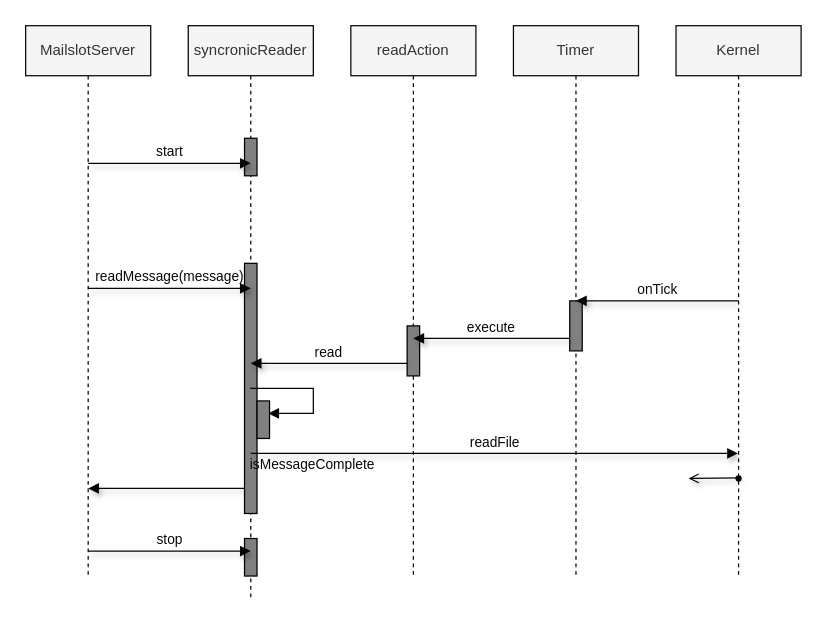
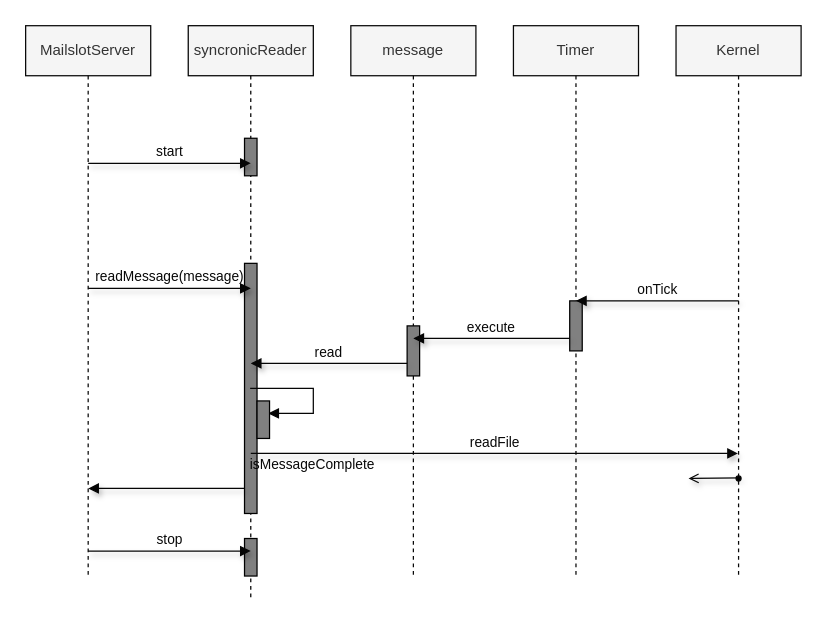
  <mxCell id="0" />
  <mxCell id="1" parent="0" />
  <mxCell id="2" value="MailslotServer" style="shape=umlLifeline;perimeter=lifelinePerimeter;whiteSpace=wrap;html=1;container=1;collapsible=0;recursiveResize=0;outlineConnect=0;fillColor=#f5f5f5;fontColor=#333333;strokeColor=#080808;" vertex="1" parent="1"><mxGeometry x="20" y="20" width="100" height="440" as="geometry" /></mxCell>
  <mxCell id="3" value="syncronicReader" style="shape=umlLifeline;perimeter=lifelinePerimeter;whiteSpace=wrap;html=1;container=1;collapsible=0;recursiveResize=0;outlineConnect=0;fillColor=#f5f5f5;fontColor=#333333;strokeColor=#000000;" vertex="1" parent="1"><mxGeometry x="150" y="20" width="100" height="460" as="geometry" /></mxCell>
  <mxCell id="4" value="" style="html=1;points=[];perimeter=orthogonalPerimeter;fillColor=#808080;" vertex="1" parent="3"><mxGeometry x="45" y="90" width="10" height="30" as="geometry" /></mxCell>
  <mxCell id="5" value="" style="html=1;points=[];perimeter=orthogonalPerimeter;fillColor=#808080;" vertex="1" parent="3"><mxGeometry x="45" y="190" width="10" height="200" as="geometry" /></mxCell>
  <mxCell id="6" value="&lt;font color=&quot;#080808&quot;&gt;start&lt;/font&gt;" style="html=1;verticalAlign=bottom;labelBackgroundColor=none;endArrow=block;endFill=1;shadow=1;strokeColor=#050505;" edge="1" parent="3"><mxGeometry width="160" relative="1" as="geometry"><mxPoint x="-80" y="110" as="sourcePoint" /><mxPoint x="50" y="110" as="targetPoint" /></mxGeometry></mxCell>
  <mxCell id="7" value="readMessage(message)" style="html=1;verticalAlign=bottom;labelBackgroundColor=none;endArrow=block;endFill=1;shadow=1;fontColor=#080808;strokeColor=#050505;" edge="1" parent="3"><mxGeometry width="160" relative="1" as="geometry"><mxPoint x="-80" y="210" as="sourcePoint" /><mxPoint x="50" y="210" as="targetPoint" /></mxGeometry></mxCell>
  <mxCell id="8" value="" style="html=1;points=[];perimeter=orthogonalPerimeter;fillColor=#808080;" vertex="1" parent="3"><mxGeometry x="45" y="410" width="10" height="30" as="geometry" /></mxCell>
  <mxCell id="9" value="&lt;font color=&quot;#080808&quot;&gt;isMessageComplete&lt;/font&gt;" style="html=1;verticalAlign=bottom;labelBackgroundColor=none;endArrow=block;endFill=1;strokeColor=#050505;rounded=0;entryX=0.9;entryY=0.333;entryDx=0;entryDy=0;entryPerimeter=0;" edge="1" parent="3" source="3" target="10"><mxGeometry x="0.324" y="50" width="160" relative="1" as="geometry"><mxPoint x="74" y="290" as="sourcePoint" /><mxPoint x="70" y="310" as="targetPoint" /><Array as="points"><mxPoint x="100" y="290" /><mxPoint x="100" y="310" /></Array><mxPoint as="offset" /></mxGeometry></mxCell>
  <mxCell id="10" value="" style="html=1;points=[];perimeter=orthogonalPerimeter;fillColor=#808080;" vertex="1" parent="3"><mxGeometry x="55" y="300" width="10" height="30" as="geometry" /></mxCell>
- <mxCell id="11" value="readAction" style="shape=umlLifeline;perimeter=lifelinePerimeter;whiteSpace=wrap;html=1;container=1;collapsible=0;recursiveResize=0;outlineConnect=0;strokeColor=#080808;fillColor=#f5f5f5;fontColor=#333333;" vertex="1" parent="1"><mxGeometry x="280" y="20" width="100" height="440" as="geometry" /></mxCell>
+ <mxCell id="11" value="message" style="shape=umlLifeline;perimeter=lifelinePerimeter;whiteSpace=wrap;html=1;container=1;collapsible=0;recursiveResize=0;outlineConnect=0;strokeColor=#080808;fillColor=#f5f5f5;fontColor=#333333;" vertex="1" parent="1"><mxGeometry x="280" y="20" width="100" height="440" as="geometry" /></mxCell>
  <mxCell id="12" value="" style="html=1;points=[];perimeter=orthogonalPerimeter;fillColor=#808080;" vertex="1" parent="11"><mxGeometry x="45" y="240" width="10" height="40" as="geometry" /></mxCell>
  <mxCell id="13" value="Timer" style="shape=umlLifeline;perimeter=lifelinePerimeter;whiteSpace=wrap;html=1;container=1;collapsible=0;recursiveResize=0;outlineConnect=0;strokeColor=#080808;fillColor=#f5f5f5;fontColor=#333333;" vertex="1" parent="1"><mxGeometry x="410" y="20" width="100" height="440" as="geometry" /></mxCell>
  <mxCell id="14" value="" style="html=1;points=[];perimeter=orthogonalPerimeter;fillColor=#808080;" vertex="1" parent="13"><mxGeometry x="45" y="220" width="10" height="40" as="geometry" /></mxCell>
  <mxCell id="15" value="execute" style="html=1;verticalAlign=bottom;labelBackgroundColor=none;endArrow=block;endFill=1;shadow=1;fontColor=#080808;strokeColor=#050505;" edge="1" parent="13"><mxGeometry width="160" relative="1" as="geometry"><mxPoint x="45" y="250" as="sourcePoint" /><mxPoint x="-80" y="250" as="targetPoint" /></mxGeometry></mxCell>
  <mxCell id="16" value="Kernel" style="shape=umlLifeline;perimeter=lifelinePerimeter;whiteSpace=wrap;html=1;container=1;collapsible=0;recursiveResize=0;outlineConnect=0;strokeColor=#080808;fillColor=#f5f5f5;fontColor=#333333;" vertex="1" parent="1"><mxGeometry x="540" y="20" width="100" height="440" as="geometry" /></mxCell>
  <mxCell id="17" value="onTick" style="html=1;verticalAlign=bottom;labelBackgroundColor=none;endArrow=block;endFill=1;shadow=1;fontColor=#080808;strokeColor=#050505;" edge="1" parent="16"><mxGeometry width="160" relative="1" as="geometry"><mxPoint x="50" y="220" as="sourcePoint" /><mxPoint x="-80" y="220" as="targetPoint" /></mxGeometry></mxCell>
  <mxCell id="18" value="" style="ellipse;html=1;fillColor=#000000;labelBackgroundColor=#050505;fontColor=#080808;strokeColor=#080808;" vertex="1" parent="16"><mxGeometry x="48" y="360" width="4" height="4" as="geometry" /></mxCell>
  <mxCell id="19" value="" style="endArrow=open;html=1;rounded=0;align=center;verticalAlign=top;endFill=0;labelBackgroundColor=none;endSize=6;shadow=1;fontColor=#080808;strokeColor=#050505;strokeWidth=1;" edge="1" parent="16"><mxGeometry relative="1" as="geometry"><mxPoint x="10" y="362" as="targetPoint" /><mxPoint x="52" y="361.5" as="sourcePoint" /><Array as="points" /></mxGeometry></mxCell>
  <mxCell id="20" value="readFile" style="html=1;verticalAlign=bottom;labelBackgroundColor=none;endArrow=block;endFill=1;shadow=1;fontColor=#080808;strokeColor=#050505;" edge="1" parent="1" target="16"><mxGeometry width="160" relative="1" as="geometry"><mxPoint x="200" y="362" as="sourcePoint" /><mxPoint x="355" y="340" as="targetPoint" /><Array as="points"><mxPoint x="410" y="362" /></Array></mxGeometry></mxCell>
  <mxCell id="21" value="" style="html=1;verticalAlign=bottom;labelBackgroundColor=none;endArrow=block;endFill=1;shadow=1;fontColor=#080808;strokeColor=#050505;" edge="1" parent="1"><mxGeometry width="160" relative="1" as="geometry"><mxPoint x="195" y="390" as="sourcePoint" /><mxPoint x="70" y="390" as="targetPoint" /><Array as="points"><mxPoint x="125" y="390" /></Array></mxGeometry></mxCell>
  <mxCell id="22" value="&lt;font color=&quot;#080808&quot;&gt;stop&lt;br&gt;&lt;/font&gt;" style="html=1;verticalAlign=bottom;labelBackgroundColor=none;endArrow=block;endFill=1;shadow=1;strokeColor=#050505;" edge="1" parent="1"><mxGeometry width="160" relative="1" as="geometry"><mxPoint x="70" y="440" as="sourcePoint" /><mxPoint x="200" y="440" as="targetPoint" /></mxGeometry></mxCell>
  <mxCell id="23" value="read" style="html=1;verticalAlign=bottom;labelBackgroundColor=none;endArrow=block;endFill=1;shadow=1;fontColor=#080808;strokeColor=#050505;" edge="1" parent="1"><mxGeometry width="160" relative="1" as="geometry"><mxPoint x="325" y="290" as="sourcePoint" /><mxPoint x="200" y="290" as="targetPoint" /></mxGeometry></mxCell>
